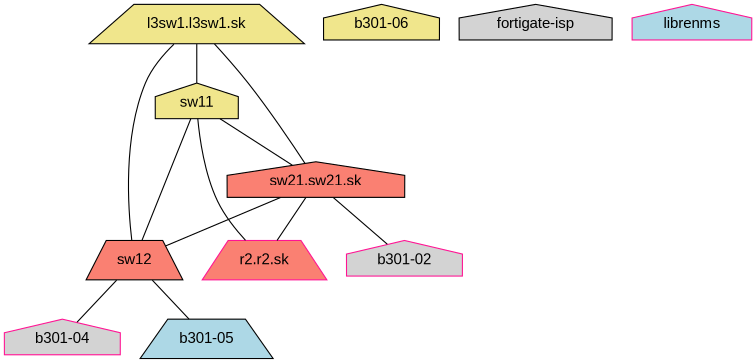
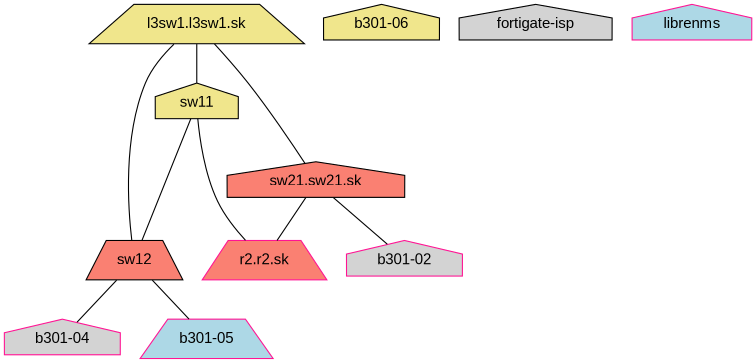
  graph {
    fontname="Liberation Sans"
    node [color=black fillcolor=lightgrey fontname="Liberation Sans" shape=house style=filled]
    edge [fontname="Liberation Sans"]
    n1 [color=deeppink label="b301-02"]
    n2 [color=deeppink label="b301-04"]
-   n3 [fillcolor=lightblue label="b301-05" shape=trapezium]
+   n3 [color=deeppink fillcolor=lightblue label="b301-05" shape=trapezium]
    n4 [fillcolor=khaki label="b301-06"]
    n5 [label="fortigate-isp"]
    n6 [fillcolor=khaki label="l3sw1.l3sw1.sk" shape=trapezium]
    n7 [fillcolor=khaki label=sw11]
    n8 [fillcolor=salmon label=sw12 shape=trapezium]
    n9 [fillcolor=salmon label="sw21.sw21.sk"]
    n10 [color=deeppink fillcolor=salmon label="r2.r2.sk" shape=trapezium]
    n11 [color=deeppink fillcolor=lightblue label=librenms]
    n6 -- n7
    n6 -- n8
    n6 -- n9
    n7 -- n8
-   n7 -- n9
    n7 -- n10
    n8 -- n2
    n8 -- n3
    n9 -- n1
-   n9 -- n8
    n9 -- n10
  }
